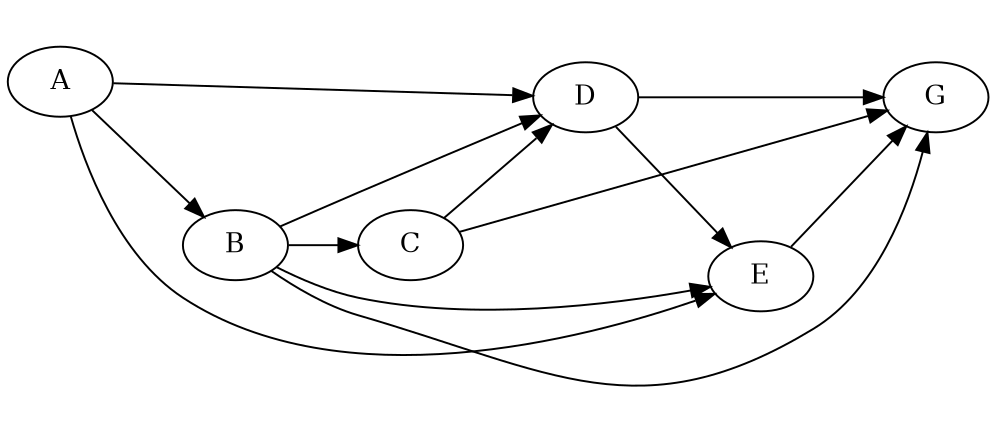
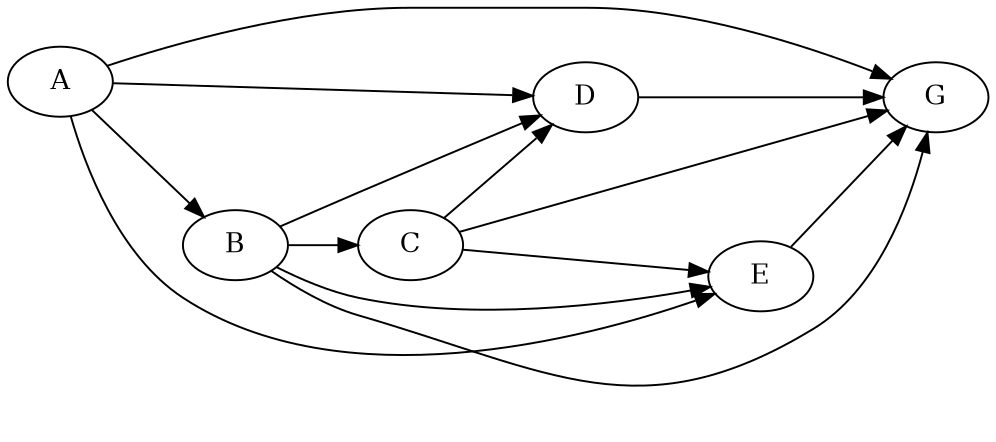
  digraph {
    rankdir=LR
    node [xpos=10]
    A [cost=8 ypos=5]
    B [cost=10 ypos=8]
    D [cost=6 xpos=1 ypos=2]
    E [cost=7 xpos=5 ypos=6]
    G [cost=2 xpos=8 ypos=12]
    C [cost=3 xpos=2 ypos=10]
    A -> B [weight=3.0]
    A -> D [weight=9.487]
    A -> E [weight=5.01]
+   A -> G [weight=7.28]
    B -> D [weight=10.817]
    B -> E [weight=5.385]
    B -> G [weight=4.472]
    B -> C [weight=8.246]
-   D -> E [weight=5.657]
+   C -> E [weight=5.657]
    D -> G [weight=12.206]
    E -> G [weight=6.709]
    C -> D [weight=8.062]
    C -> G [weight=6.325]
  }
